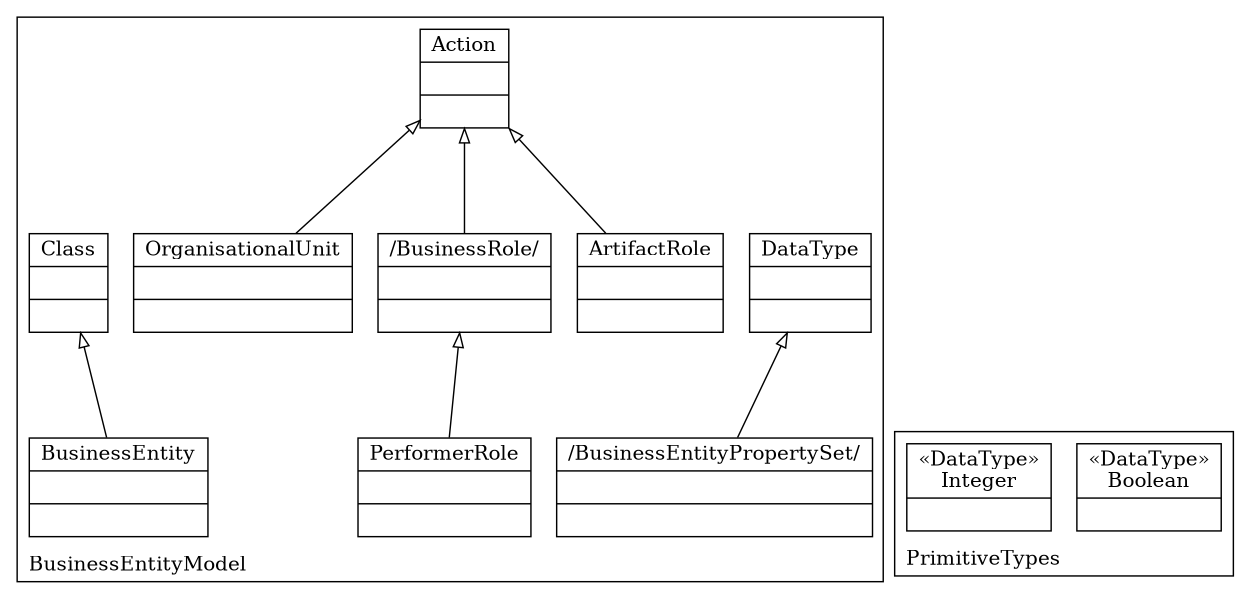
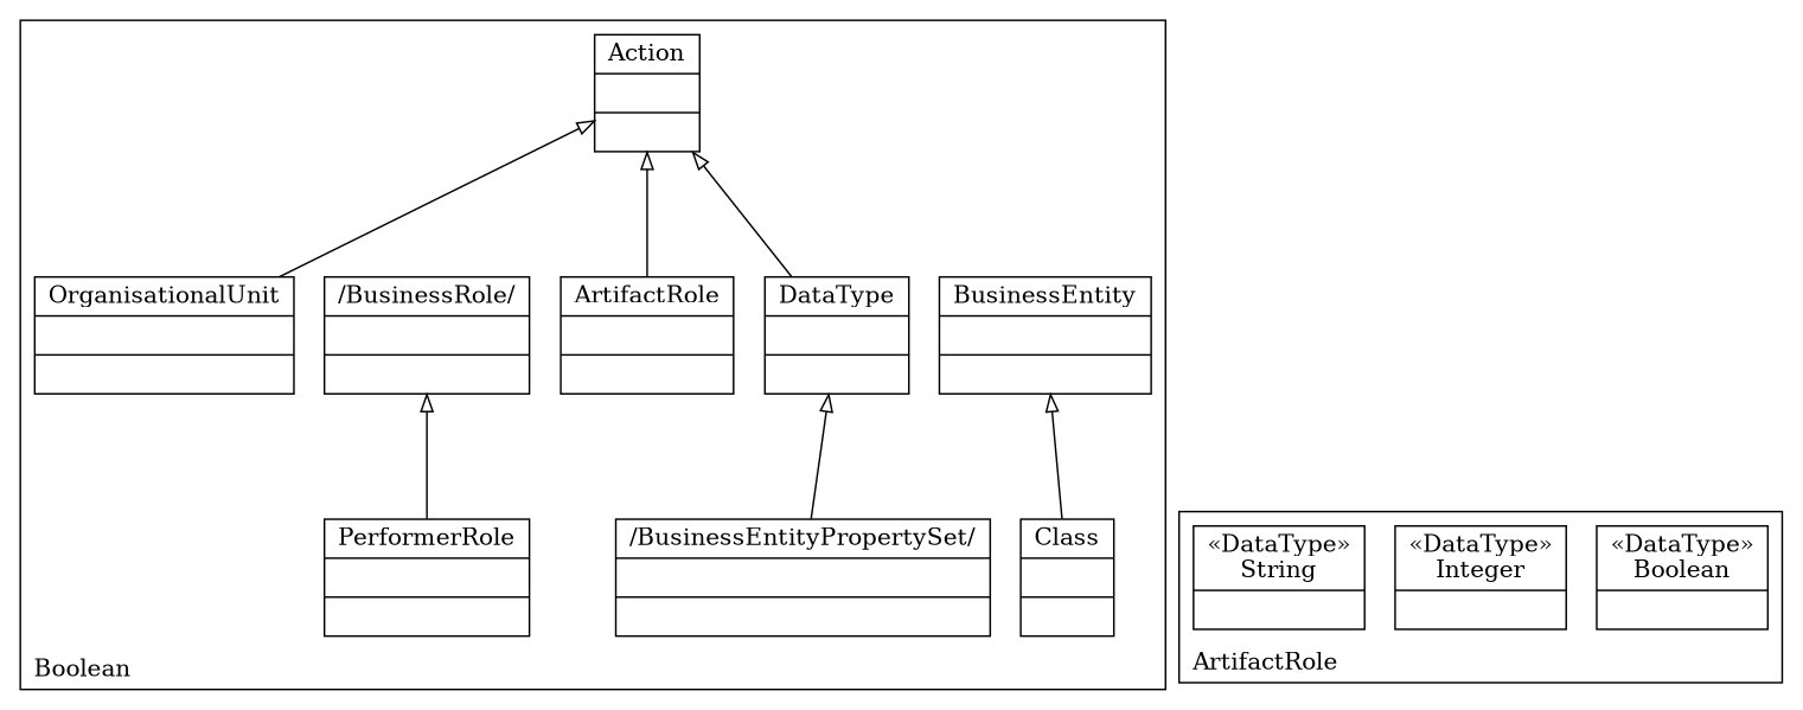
  digraph {
    compound=true
    labeljust=l
    labelloc=t
    nodeSep=0.75
    rankdir=BT
    node [shape=record]
    edge [arrowhead=onormal constraint=true group=BusinessRole minlen=2]
    n1 [label="{DataType| | }"]
    n2 [label="{Action| | }"]
    n3 [label="{Class| | }"]
    n4 [label="{/BusinessEntityPropertySet/| | }"]
    n5 [label="{/BusinessRole/| | }"]
    n6 [label="{ArtifactRole| | }"]
    n7 [label="{PerformerRole| | }"]
    n8 [label="{OrganisationalUnit| | }"]
    n9 [label="{BusinessEntity| | }"]
    n10 [label="{&#171;DataType&#187;\nBoolean|}"]
    n11 [label="{&#171;DataType&#187;\nInteger|}"]
+   n12 [label="{&#171;DataType&#187;\nString|}"]
    subgraph cluster_1 {
      color=black
-     label=BusinessEntityModel
+     label=Boolean
      n1
      n2
      n3
      n4
      n5
      n6
      n7
      n8
      n9
    }
    subgraph cluster_2 {
      color=black
-     label=PrimitiveTypes
+     label=ArtifactRole
      n10
      n11
+     n12
    }
    n4 -> n1 [group=DataType]
-   n5 -> n2 [group=Action]
+   n1 -> n2 [group=Action]
    n6 -> n2
    n7 -> n5
    n8 -> n2
-   n9 -> n3 [group=Class]
+   n3 -> n9 [group=Class]
  }
